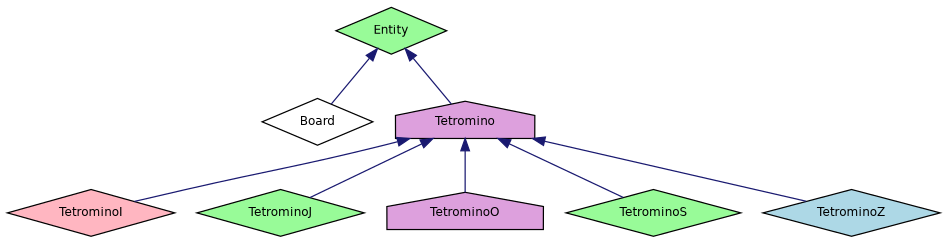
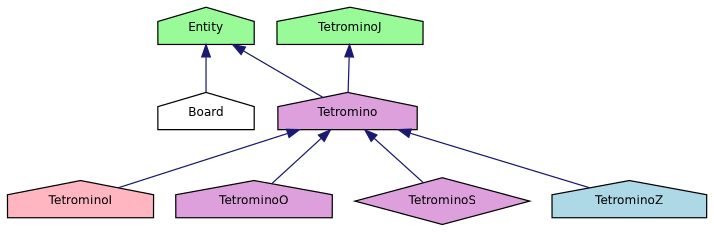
  digraph {
    node [color=black fillcolor=palegreen fontname=Helvetica fontsize=10 shape=house style=filled]
    edge [color=midnightblue dir=back fontname=Helvetica fontsize=10 labelfontname=Helvetica labelfontsize=10 style=solid]
-   n1 [fontcolor=black height=0.2 label=Entity shape=diamond width=0.4]
-   n2 [fillcolor=white height=0.2 label=Board shape=diamond width=0.4]
+   n1 [fontcolor=black height=0.2 label=Entity width=0.4]
+   n2 [fillcolor=white height=0.2 label=Board width=0.4]
    n3 [fillcolor=plum height=0.2 label=Tetromino width=0.4]
-   n4 [fillcolor=lightpink height=0.2 label=TetrominoI shape=diamond width=0.4]
-   n5 [height=0.2 label=TetrominoJ shape=diamond width=0.4]
+   n4 [fillcolor=lightpink height=0.2 label=TetrominoI width=0.4]
+   n5 [height=0.2 label=TetrominoJ width=0.4]
    n6 [fillcolor=plum height=0.2 label=TetrominoO width=0.4]
-   n7 [height=0.2 label=TetrominoS shape=diamond width=0.4]
-   n8 [fillcolor=lightblue height=0.2 label=TetrominoZ shape=diamond width=0.4]
+   n7 [fillcolor=plum height=0.2 label=TetrominoS shape=diamond width=0.4]
+   n8 [fillcolor=lightblue height=0.2 label=TetrominoZ width=0.4]
    n1 -> n2
    n1 -> n3
    n3 -> n4
-   n3 -> n5
+   n5 -> n3
    n3 -> n6
    n3 -> n7
    n3 -> n8
  }
